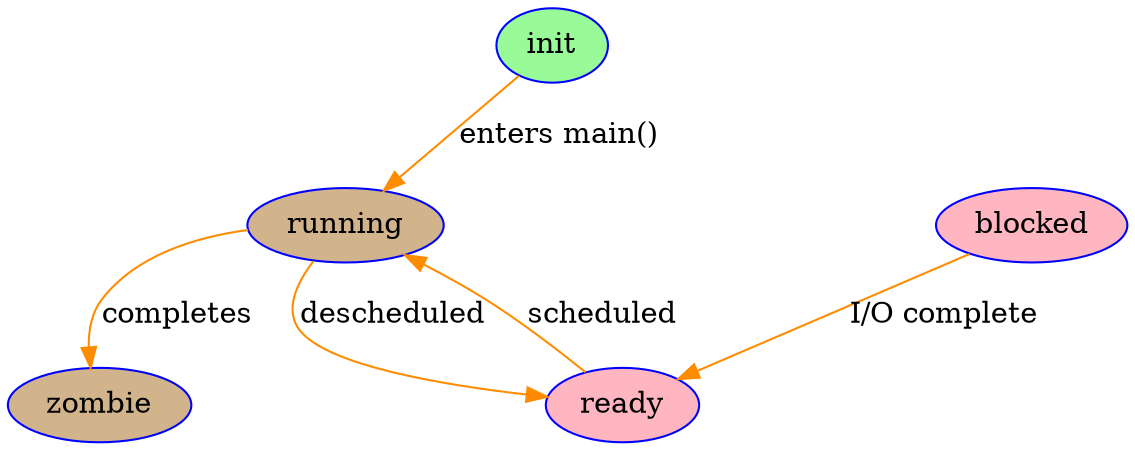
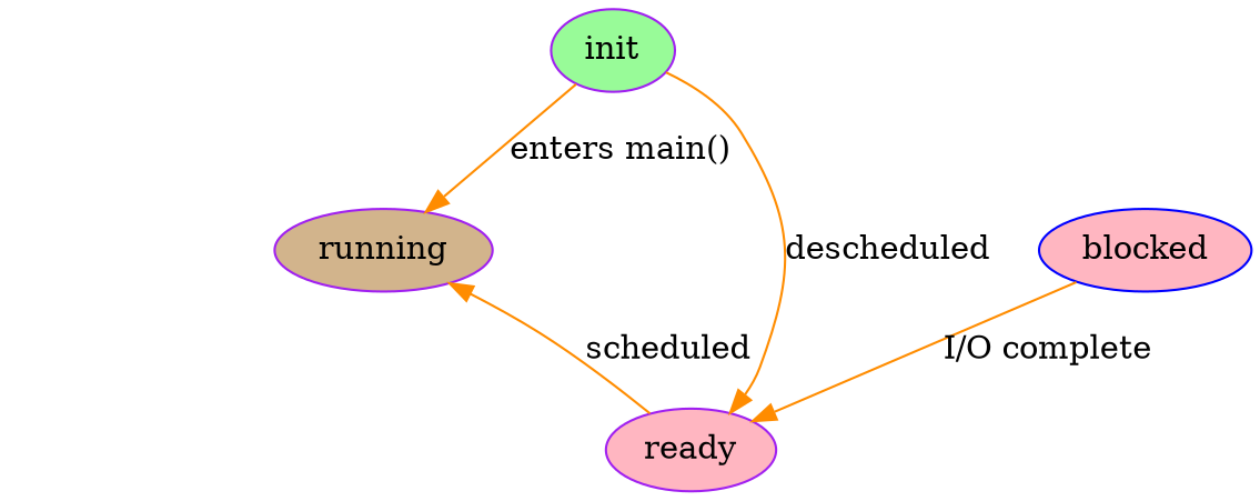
  digraph {
    node [color=blue fillcolor=tan style=filled]
    edge [color=darkorange]
-   running
-   ready [fillcolor=lightpink]
-   zombie
+   running [color=purple]
+   ready [color=purple fillcolor=lightpink]
    blocked [fillcolor=lightpink]
-   init [fillcolor=palegreen]
-   running -> ready [label=descheduled]
-   running -> zombie [label=completes]
+   init [color=purple fillcolor=palegreen]
+   init -> ready [label=descheduled]
    ready -> running [label=scheduled]
    blocked -> ready [label="I/O complete"]
    init -> running [label="enters main()"]
  }
